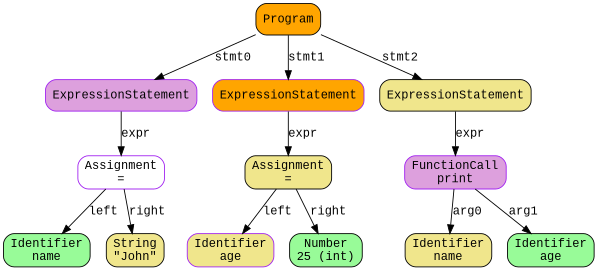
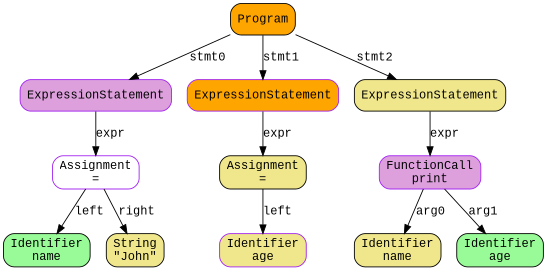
  digraph {
    rankdir=TB
    fontname="Liberation Mono"
    node [fillcolor=khaki shape=rectangle style="rounded,filled" color=black fontname="Liberation Mono"]
    edge [fontname="Liberation Mono"]
    n1 [fillcolor=orange label=Program]
    n2 [fillcolor=plum label=ExpressionStatement color=purple]
    n3 [fillcolor=orange label=ExpressionStatement color=purple]
    n4 [label=ExpressionStatement]
    n5 [fillcolor=white label="Assignment\n=" color=purple]
    n6 [fillcolor=palegreen label="Identifier\nname"]
    n7 [label="String\n\"John\""]
    n8 [label="Assignment\n="]
    n9 [label="Identifier\nage" color=purple]
-   n10 [fillcolor=palegreen label="Number\n25 (int)"]
    n11 [fillcolor=plum label="FunctionCall\nprint" color=purple]
    n12 [label="Identifier\nname"]
    n13 [fillcolor=palegreen label="Identifier\nage"]
    n1 -> n2 [label=stmt0]
    n1 -> n3 [label=stmt1]
    n1 -> n4 [label=stmt2]
    n2 -> n5 [label=expr]
    n3 -> n8 [label=expr]
    n4 -> n11 [label=expr]
    n5 -> n6 [label=left]
    n5 -> n7 [label=right]
    n8 -> n9 [label=left]
-   n8 -> n10 [label=right]
    n11 -> n12 [label=arg0]
    n11 -> n13 [label=arg1]
  }
